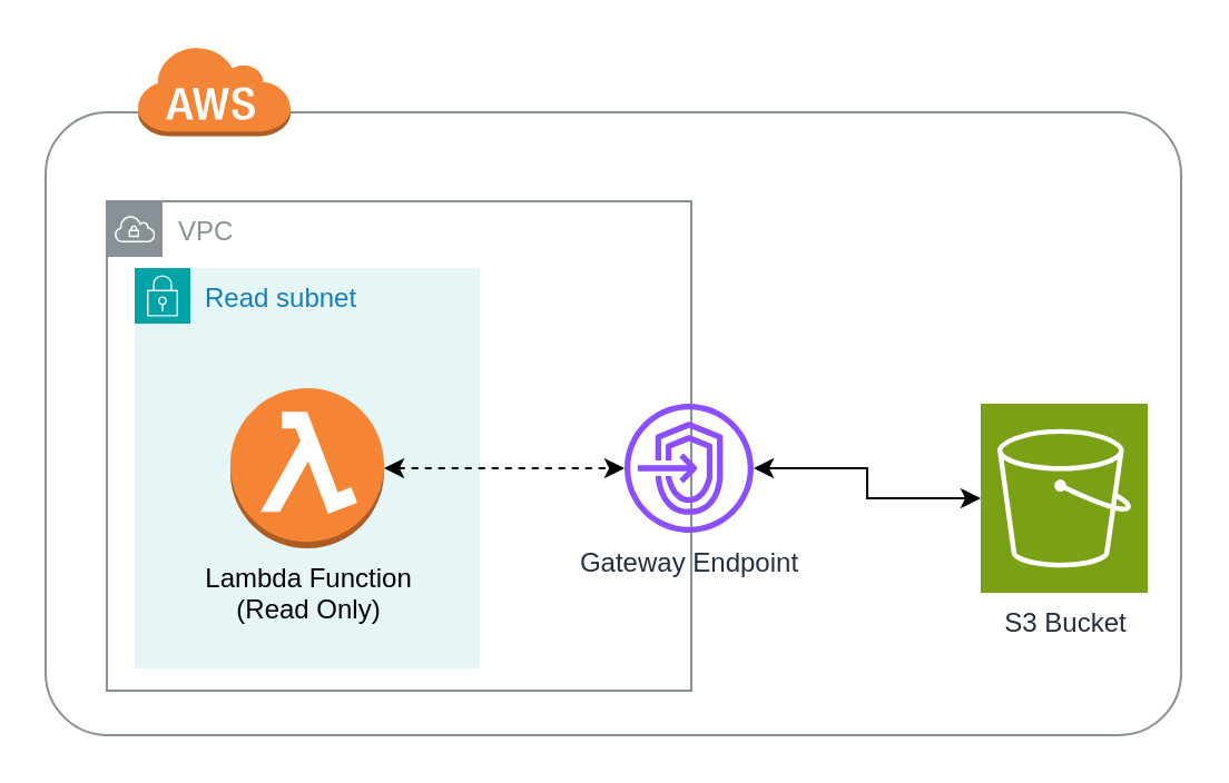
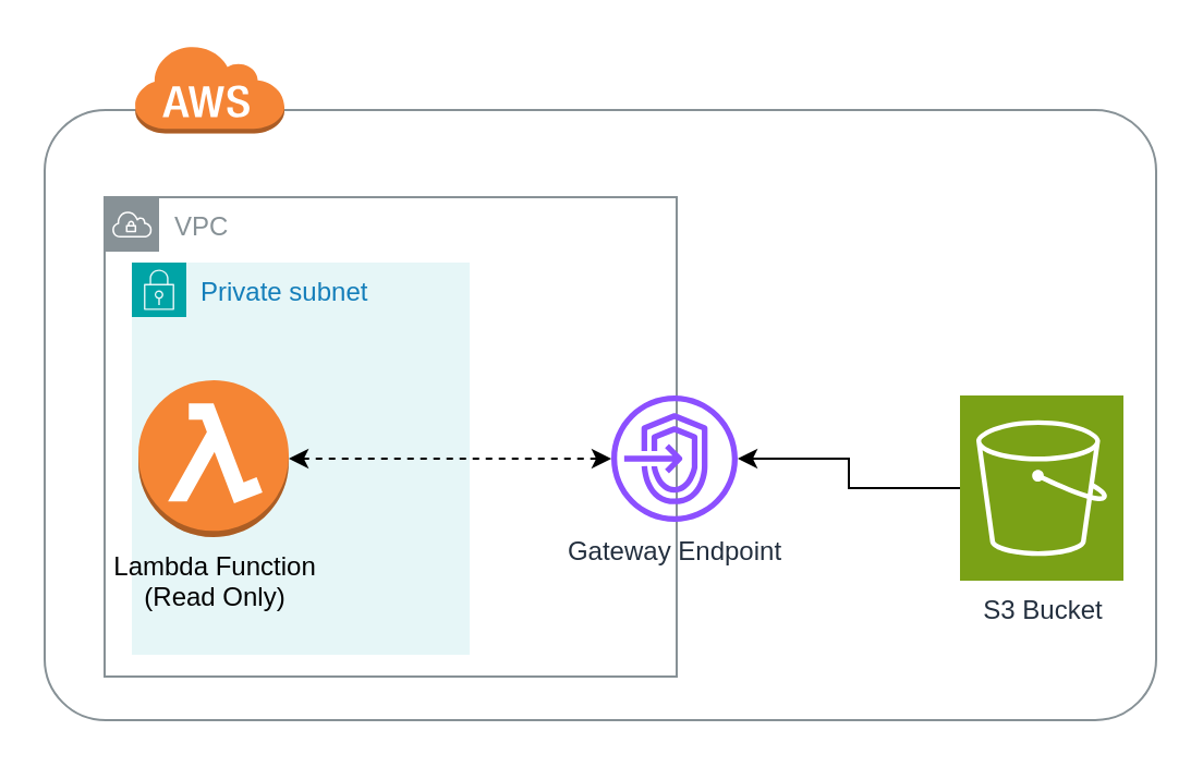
  <mxCell id="0" />
  <mxCell id="1" parent="0" />
  <mxCell id="2" value="" style="group;strokeWidth=1;" vertex="1" connectable="0" parent="1"><mxGeometry x="20" y="20" width="510" height="310" as="geometry" /></mxCell>
  <mxCell id="3" value="" style="rounded=1;arcSize=10;dashed=0;fillColor=none;gradientColor=none;strokeWidth=1;strokeColor=#879196;" vertex="1" parent="2"><mxGeometry y="30" width="510" height="280" as="geometry" /></mxCell>
  <mxCell id="4" value="" style="dashed=0;html=1;shape=mxgraph.aws3.cloud;fillColor=#F58536;gradientColor=none;dashed=0;" vertex="1" parent="2"><mxGeometry x="41" width="69" height="40.73" as="geometry" /></mxCell>
- <mxCell id="5" value="Read subnet" style="points=[[0,0],[0.25,0],[0.5,0],[0.75,0],[1,0],[1,0.25],[1,0.5],[1,0.75],[1,1],[0.75,1],[0.5,1],[0.25,1],[0,1],[0,0.75],[0,0.5],[0,0.25]];outlineConnect=0;gradientColor=none;html=1;whiteSpace=wrap;fontSize=12;fontStyle=0;container=0;pointerEvents=0;collapsible=0;recursiveResize=0;shape=mxgraph.aws4.group;grIcon=mxgraph.aws4.group_security_group;grStroke=0;strokeColor=#00A4A6;fillColor=#E6F6F7;verticalAlign=top;align=left;spacingLeft=30;fontColor=#147EBA;dashed=0;" vertex="1" parent="1"><mxGeometry x="60" y="120" width="155" height="180" as="geometry" /></mxCell>
+ <mxCell id="5" value="Private subnet" style="points=[[0,0],[0.25,0],[0.5,0],[0.75,0],[1,0],[1,0.25],[1,0.5],[1,0.75],[1,1],[0.75,1],[0.5,1],[0.25,1],[0,1],[0,0.75],[0,0.5],[0,0.25]];outlineConnect=0;gradientColor=none;html=1;whiteSpace=wrap;fontSize=12;fontStyle=0;container=0;pointerEvents=0;collapsible=0;recursiveResize=0;shape=mxgraph.aws4.group;grIcon=mxgraph.aws4.group_security_group;grStroke=0;strokeColor=#00A4A6;fillColor=#E6F6F7;verticalAlign=top;align=left;spacingLeft=30;fontColor=#147EBA;dashed=0;" vertex="1" parent="1"><mxGeometry x="60" y="120" width="155" height="180" as="geometry" /></mxCell>
  <mxCell id="6" value="VPC" style="sketch=0;outlineConnect=0;gradientColor=none;html=1;whiteSpace=wrap;fontSize=12;fontStyle=0;shape=mxgraph.aws4.group;grIcon=mxgraph.aws4.group_vpc;strokeColor=#879196;fillColor=none;verticalAlign=top;align=left;spacingLeft=30;fontColor=#879196;dashed=0;" vertex="1" parent="1"><mxGeometry x="47.5" y="90" width="262.5" height="220" as="geometry" /></mxCell>
  <mxCell id="7" style="edgeStyle=orthogonalEdgeStyle;rounded=0;orthogonalLoop=1;jettySize=auto;html=1;startArrow=classic;startFill=1;dashed=1;" edge="1" parent="1" source="8" target="10"><mxGeometry relative="1" as="geometry" /></mxCell>
- <mxCell id="8" value="Lambda Function&lt;br&gt;(Read Only)" style="outlineConnect=0;dashed=0;verticalLabelPosition=bottom;verticalAlign=top;align=center;html=1;shape=mxgraph.aws3.lambda_function;fillColor=#F58534;gradientColor=none;" vertex="1" parent="1"><mxGeometry x="103" y="174" width="69" height="72" as="geometry" /></mxCell>
- <mxCell id="9" style="edgeStyle=orthogonalEdgeStyle;rounded=0;orthogonalLoop=1;jettySize=auto;html=1;startArrow=classic;startFill=1;" edge="1" parent="1" source="10" target="11"><mxGeometry relative="1" as="geometry" /></mxCell>
+ <mxCell id="8" value="Lambda Function&lt;br&gt;(Read Only)" style="outlineConnect=0;dashed=0;verticalLabelPosition=bottom;verticalAlign=top;align=center;html=1;shape=mxgraph.aws3.lambda_function;fillColor=#F58534;gradientColor=none;" vertex="1" parent="1"><mxGeometry x="63" y="174" width="69" height="72" as="geometry" /></mxCell>
+ <mxCell id="9" style="edgeStyle=orthogonalEdgeStyle;rounded=0;orthogonalLoop=1;jettySize=auto;html=1;startArrow=classic;startFill=1;endArrow=none;" edge="1" parent="1" source="10" target="11"><mxGeometry relative="1" as="geometry" /></mxCell>
  <mxCell id="10" value="Gateway Endpoint" style="sketch=0;outlineConnect=0;fontColor=#232F3E;gradientColor=none;fillColor=#8C4FFF;strokeColor=none;dashed=0;verticalLabelPosition=bottom;verticalAlign=top;align=center;html=1;fontSize=12;fontStyle=0;aspect=fixed;pointerEvents=1;shape=mxgraph.aws4.endpoints;" vertex="1" parent="1"><mxGeometry x="280" y="181" width="58" height="58" as="geometry" /></mxCell>
  <mxCell id="11" value="S3 Bucket" style="sketch=0;points=[[0,0,0],[0.25,0,0],[0.5,0,0],[0.75,0,0],[1,0,0],[0,1,0],[0.25,1,0],[0.5,1,0],[0.75,1,0],[1,1,0],[0,0.25,0],[0,0.5,0],[0,0.75,0],[1,0.25,0],[1,0.5,0],[1,0.75,0]];outlineConnect=0;fontColor=#232F3E;fillColor=#7AA116;strokeColor=#ffffff;dashed=0;verticalLabelPosition=bottom;verticalAlign=top;align=center;html=1;fontSize=12;fontStyle=0;aspect=fixed;shape=mxgraph.aws4.resourceIcon;resIcon=mxgraph.aws4.s3;" vertex="1" parent="1"><mxGeometry x="440" y="181" width="75" height="85" as="geometry" /></mxCell>
